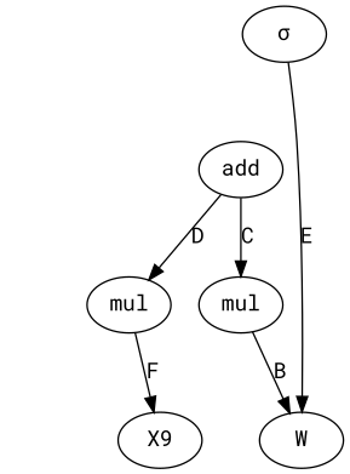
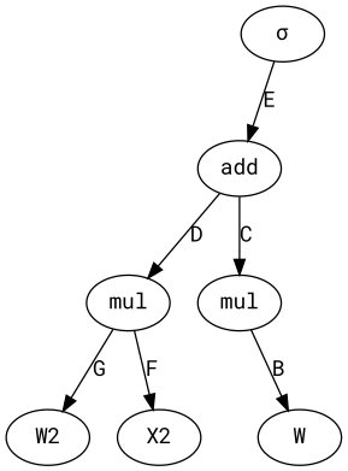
  digraph {
    fontname="Roboto Mono"
    node [fontname="Roboto Mono"]
    edge [fontname="Roboto Mono"]
    "σ"
    add
    mul
    n4 [label=mul]
    W
-   X2 [label=X9]
-   "σ" -> W [label=E]
+   X2
+   W2
+   "σ" -> add [label=E]
    add -> mul [label=C]
    add -> n4 [label=D]
    mul -> W [label=B]
    n4 -> X2 [label=F]
+   n4 -> W2 [label=G]
  }
